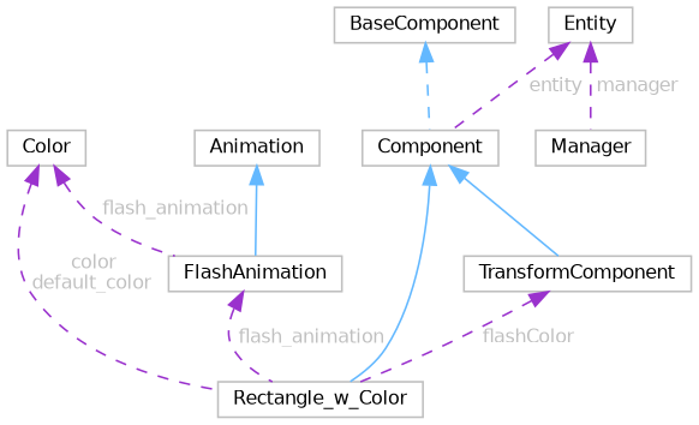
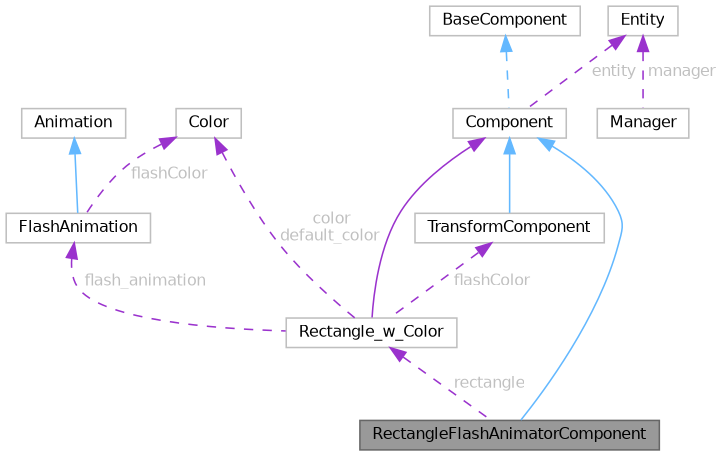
  digraph {
    node [color=grey75 fillcolor=white fontname=Helvetica fontsize=10 shape=box style=filled]
    edge [color=darkorchid3 dir=back fontname=Helvetica fontsize=10 labelfontname=Helvetica labelfontsize=10 style=dashed fontcolor=grey]
+   n1 [color=gray40 fillcolor=grey60 fontcolor=black height=0.2 label=RectangleFlashAnimatorComponent width=0.4]
    n2 [height=0.2 label=Component width=0.4]
    n3 [height=0.2 label=Rectangle_w_Color width=0.4]
    n4 [height=0.2 label=TransformComponent width=0.4]
    n5 [height=0.2 label=BaseComponent width=0.4]
    n6 [height=0.2 label=Entity width=0.4]
    n7 [height=0.2 label=Manager width=0.4]
    n8 [height=0.2 label=Color width=0.4]
    n9 [height=0.2 label=FlashAnimation width=0.4]
    n10 [height=0.2 label=Animation width=0.4]
-   n2 -> n3 [color=steelblue1 style=solid fontcolor=""]
+   n2 -> n1 [color=steelblue1 style=solid fontcolor=""]
+   n2 -> n3 [style=solid fontcolor=""]
    n2 -> n4 [color=steelblue1 style=solid fontcolor=""]
+   n3 -> n1 [label=" rectangle"]
    n4 -> n3 [label=" flashColor"]
    n5 -> n2 [color=steelblue1 fontcolor=""]
    n6 -> n2 [label=" entity"]
    n6 -> n7 [label=" manager"]
    n8 -> n3 [label=" color\ndefault_color"]
-   n8 -> n9 [label=" flash_animation"]
+   n8 -> n9 [label=" flashColor"]
    n9 -> n3 [label=" flash_animation"]
    n10 -> n9 [color=steelblue1 style=solid fontcolor=""]
  }
